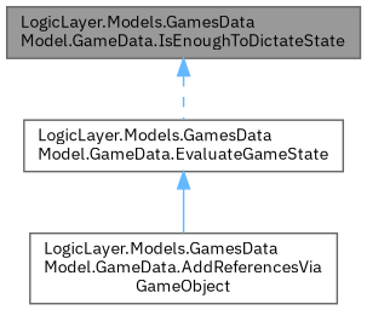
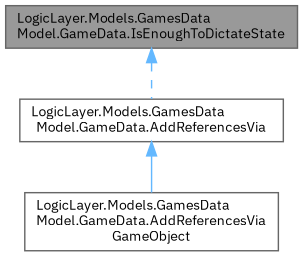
  digraph {
    rankdir=TB
    fontname="IBM Plex Sans"
    node [color=grey40 fillcolor=white fontname="IBM Plex Sans" fontsize=10 shape=box style=filled]
    edge [color=steelblue1 dir=back fontname="IBM Plex Sans" fontsize=10 labelfontname=Helvetica labelfontsize=10]
    n1 [color=gray40 fillcolor=grey60 fontcolor=black height=0.2 label="LogicLayer.Models.GamesData\lModel.GameData.IsEnoughToDictateState" width=0.4]
-   n2 [height=0.2 label="LogicLayer.Models.GamesData\lModel.GameData.EvaluateGameState" width=0.4]
+   n2 [height=0.2 label="LogicLayer.Models.GamesData\lModel.GameData.AddReferencesVia" width=0.4]
    n3 [height=0.2 label="LogicLayer.Models.GamesData\lModel.GameData.AddReferencesVia\lGameObject" width=0.4]
    n1 -> n2 [style=dashed]
    n2 -> n3 [style=solid]
  }
